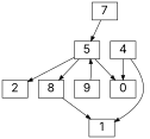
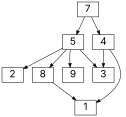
  digraph {
    fontname=Inter
    node [fontname=Inter fontsize=20 shape=box]
    edge [arrowsize=0.8 fontname=Inter]
    7 [height=0.2 width=0.6]
    5 [height=0.2 width=0.6]
    4 [height=0.2 width=0.6]
-   3 [height=0.2 width=0.6 label=0]
+   3 [height=0.2 width=0.6]
    2 [height=0.2 width=0.6]
    8 [height=0.2 width=0.6]
    1 [height=0.2 width=0.6]
    n8 [height=0.2 label=9 width=0.6]
    7 -> 5
+   7 -> 4
    5 -> 3
    5 -> 2
    5 -> 8
    4 -> 3
    4 -> 1
    8 -> 1
-   n8 -> 5
+   5 -> n8
  }
